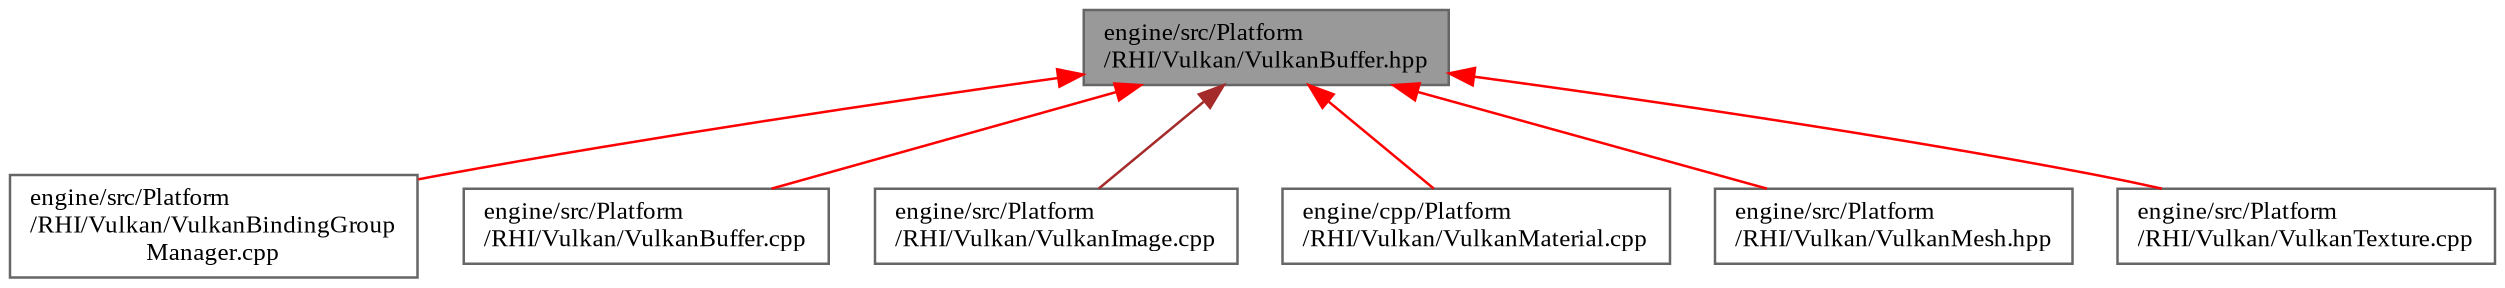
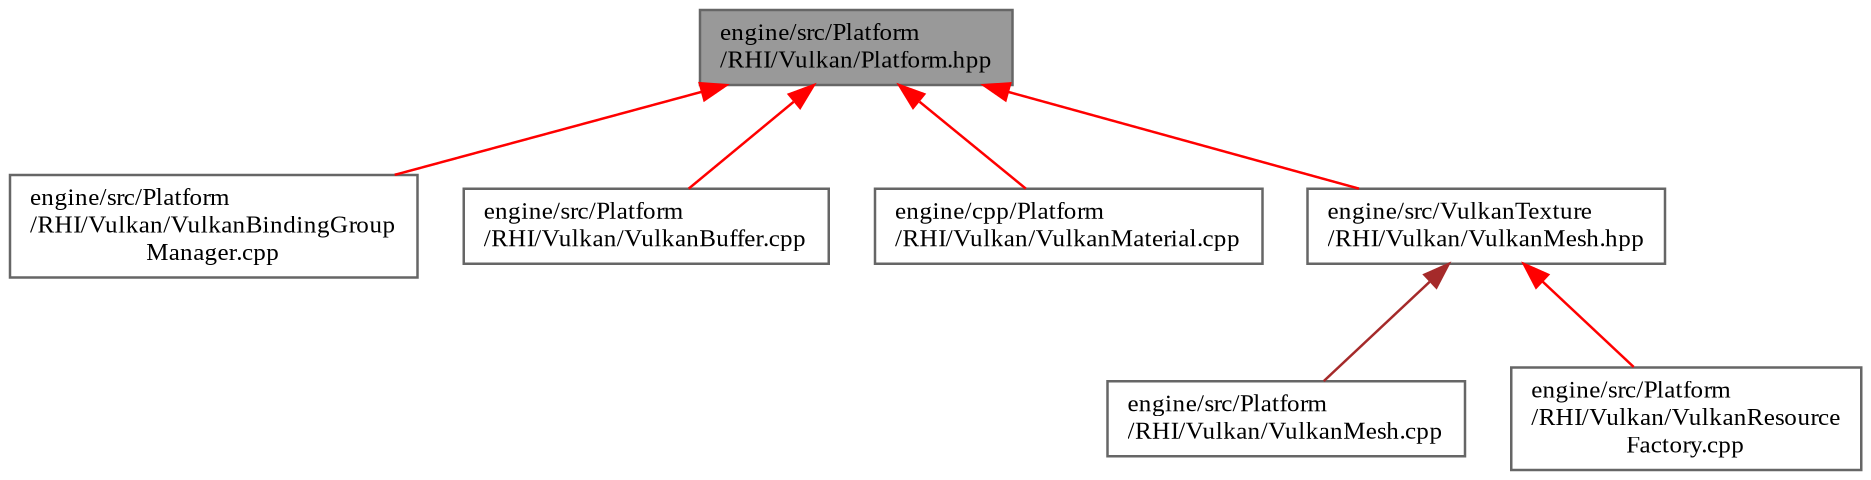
  digraph {
    fontname="Liberation Serif"
    node [color=grey40 fillcolor=white fontname="Liberation Serif" fontsize=10 shape=box style=filled]
    edge [color=red dir=back fontname="Liberation Serif" fontsize=10 labelfontname=Helvetica labelfontsize=10 style=solid]
-   n1 [color=gray40 fillcolor=grey60 fontcolor=black height=0.2 label="engine/src/Platform\l/RHI/Vulkan/VulkanBuffer.hpp" width=0.4]
+   n1 [color=gray40 fillcolor=grey60 fontcolor=black height=0.2 label="engine/src/Platform\l/RHI/Vulkan/Platform.hpp" width=0.4]
    n2 [height=0.2 label="engine/src/Platform\l/RHI/Vulkan/VulkanBindingGroup\lManager.cpp" width=0.4]
    n3 [height=0.2 label="engine/src/Platform\l/RHI/Vulkan/VulkanBuffer.cpp" width=0.4]
-   n4 [height=0.2 label="engine/src/Platform\l/RHI/Vulkan/VulkanImage.cpp" width=0.4]
    n5 [height=0.2 label="engine/cpp/Platform\l/RHI/Vulkan/VulkanMaterial.cpp" width=0.4]
-   n6 [height=0.2 label="engine/src/Platform\l/RHI/Vulkan/VulkanMesh.hpp" width=0.4]
-   n7 [height=0.2 label="engine/src/Platform\l/RHI/Vulkan/VulkanTexture.cpp" width=0.4]
+   n6 [height=0.2 label="engine/src/VulkanTexture\l/RHI/Vulkan/VulkanMesh.hpp" width=0.4]
+   n8 [height=0.2 label="engine/src/Platform\l/RHI/Vulkan/VulkanMesh.cpp" width=0.4]
+   n9 [height=0.2 label="engine/src/Platform\l/RHI/Vulkan/VulkanResource\lFactory.cpp" width=0.4]
    n1 -> n2
    n1 -> n3
-   n1 -> n4 [color=brown]
    n1 -> n5
    n1 -> n6
-   n1 -> n7
+   n6 -> n8 [color=brown]
+   n6 -> n9
  }
